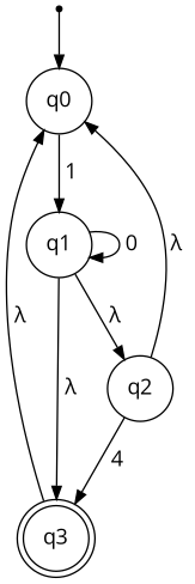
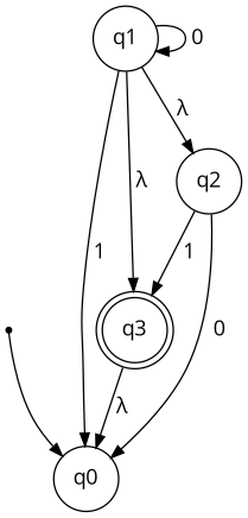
  digraph {
    fontname="Open Sans"
    rankdir=TB
    ranksep=0.5
    node [fontname="Open Sans" fontsize=14.0 shape=circle]
    edge [arrowsize=0.85 fontname="Open Sans" fontsize=14.0]
    Initial [shape=point]
    q0
    q1
    q3 [shape=doublecircle]
    q2
    Initial -> q0 [fontsize=""]
-   q0 -> q1 [label=" 1 "]
+   q1 -> q0 [label=" 1 "]
    q1 -> q1 [label=" 0 "]
    q1 -> q3 [label=" λ "]
    q1 -> q2 [label=" λ "]
    q3 -> q0 [label=" λ "]
-   q2 -> q0 [label=" λ "]
-   q2 -> q3 [label=" 4 "]
+   q2 -> q0 [label=" 0 "]
+   q2 -> q3 [label=" 1 "]
  }
